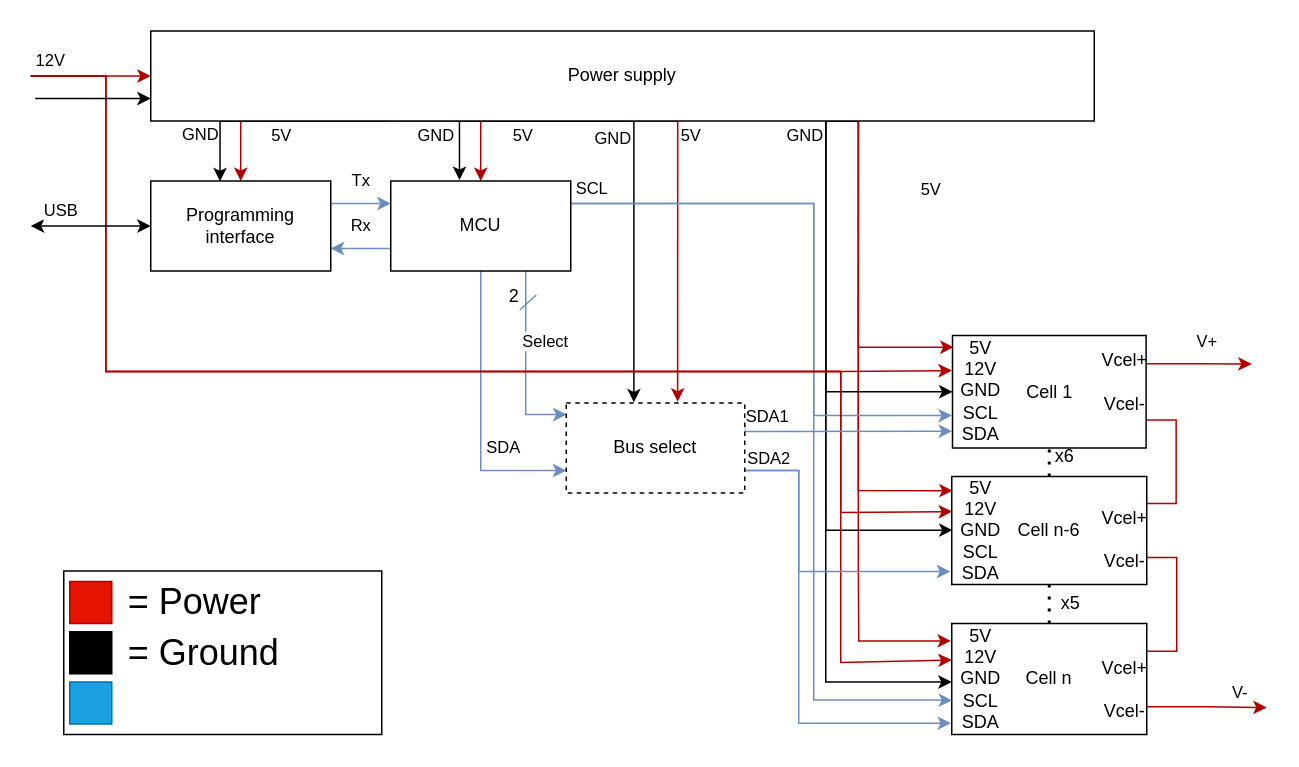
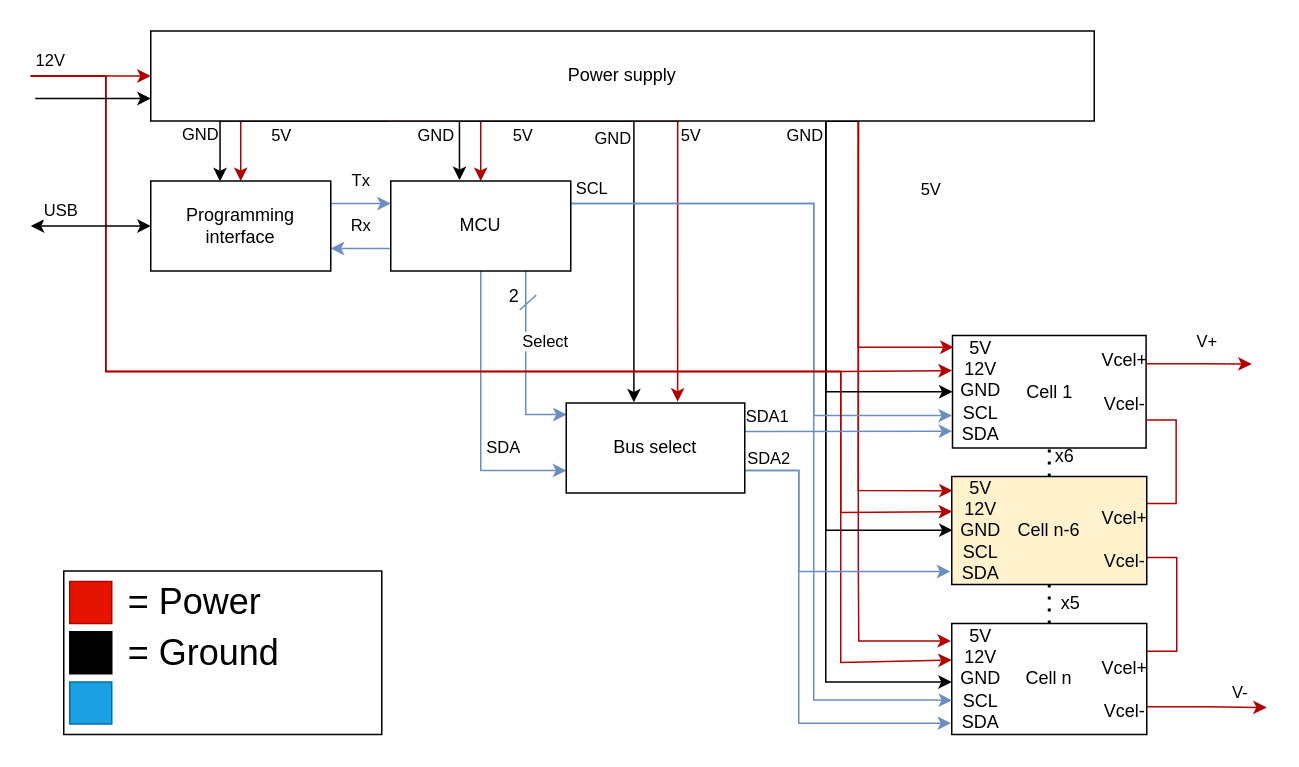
  <mxCell id="0" />
  <mxCell id="1" parent="0" />
  <mxCell id="2" value="" style="group;container=1;" vertex="1" connectable="0" parent="1"><mxGeometry x="634" y="229" width="140" height="69" as="geometry" /></mxCell>
  <mxCell id="3" value="Cell 1" style="rounded=0;whiteSpace=wrap;html=1;" parent="2" vertex="1"><mxGeometry x="0.5" y="-6" width="129.071" height="75" as="geometry" /></mxCell>
  <mxCell id="4" value="Vcel+&lt;br&gt;&lt;br&gt;Vcel-" style="text;html=1;align=center;verticalAlign=middle;resizable=0;points=[];autosize=1;" parent="2" vertex="1"><mxGeometry x="89.857" y="0.25" width="50" height="50" as="geometry" /></mxCell>
  <mxCell id="5" value="5V&lt;br&gt;12V&lt;br&gt;GND&lt;br&gt;SCL&lt;br&gt;SDA" style="text;html=1;align=center;verticalAlign=middle;resizable=0;points=[];autosize=1;" parent="2" vertex="1"><mxGeometry y="-6" width="37" height="74" as="geometry" /></mxCell>
  <mxCell id="6" value="5V" style="edgeStyle=orthogonalEdgeStyle;rounded=0;orthogonalLoop=1;jettySize=auto;html=1;exitX=0.5;exitY=1;exitDx=0;exitDy=0;entryX=0.5;entryY=0;entryDx=0;entryDy=0;startArrow=none;startFill=0;fillColor=#e51400;strokeColor=#B20000;" parent="1" source="18" target="32" edge="1"><mxGeometry x="0.546" y="10" relative="1" as="geometry"><Array as="points"><mxPoint x="160" y="80" /></Array><mxPoint as="offset" /></mxGeometry></mxCell>
  <mxCell id="7" value="5V" style="edgeStyle=orthogonalEdgeStyle;rounded=0;orthogonalLoop=1;jettySize=auto;html=1;exitX=0.75;exitY=1;exitDx=0;exitDy=0;entryX=0.006;entryY=0.104;entryDx=0;entryDy=0;startArrow=none;startFill=0;fillColor=#e51400;strokeColor=#B20000;entryPerimeter=0;" parent="1" source="18" target="3" edge="1"><mxGeometry x="0.852" y="105" relative="1" as="geometry"><mxPoint as="offset" /></mxGeometry></mxCell>
  <mxCell id="8" style="edgeStyle=orthogonalEdgeStyle;rounded=0;orthogonalLoop=1;jettySize=auto;html=1;exitX=0.75;exitY=1;exitDx=0;exitDy=0;entryX=0.005;entryY=0.131;entryDx=0;entryDy=0;startArrow=none;startFill=0;fillColor=#e51400;strokeColor=#B20000;entryPerimeter=0;" parent="1" source="18" target="22" edge="1"><mxGeometry relative="1" as="geometry" /></mxCell>
  <mxCell id="9" style="edgeStyle=orthogonalEdgeStyle;rounded=0;orthogonalLoop=1;jettySize=auto;html=1;exitX=0.75;exitY=1;exitDx=0;exitDy=0;startArrow=none;startFill=0;fillColor=#e51400;strokeColor=#B20000;entryX=-0.004;entryY=0.157;entryDx=0;entryDy=0;entryPerimeter=0;" parent="1" source="18" target="24" edge="1"><mxGeometry relative="1" as="geometry"><Array as="points"><mxPoint x="572" y="374" /><mxPoint x="572" y="428" /></Array><mxPoint x="588" y="390" as="targetPoint" /></mxGeometry></mxCell>
  <mxCell id="10" value="5V" style="edgeStyle=orthogonalEdgeStyle;rounded=0;orthogonalLoop=1;jettySize=auto;html=1;exitX=0.5;exitY=1;exitDx=0;exitDy=0;entryX=0.5;entryY=0;entryDx=0;entryDy=0;startArrow=none;startFill=0;fillColor=#e51400;strokeColor=#B20000;" parent="1" source="18" target="30" edge="1"><mxGeometry x="-0.001" y="10" relative="1" as="geometry"><Array as="points"><mxPoint x="320" y="80" /></Array><mxPoint as="offset" /></mxGeometry></mxCell>
  <mxCell id="11" value="GND" style="edgeStyle=orthogonalEdgeStyle;rounded=0;orthogonalLoop=1;jettySize=auto;html=1;exitX=0.25;exitY=1;exitDx=0;exitDy=0;entryX=0.385;entryY=0.003;entryDx=0;entryDy=0;entryPerimeter=0;" edge="1" parent="1" source="18" target="32"><mxGeometry x="0.469" y="16" relative="1" as="geometry"><Array as="points"><mxPoint x="146" y="80" /></Array><mxPoint x="-29" y="9" as="offset" /></mxGeometry></mxCell>
  <mxCell id="12" value="GND" style="edgeStyle=orthogonalEdgeStyle;rounded=0;orthogonalLoop=1;jettySize=auto;html=1;exitX=0.5;exitY=1;exitDx=0;exitDy=0;entryX=0.382;entryY=-0.01;entryDx=0;entryDy=0;entryPerimeter=0;" edge="1" parent="1" source="18" target="30"><mxGeometry x="0.468" y="19" relative="1" as="geometry"><Array as="points"><mxPoint x="306" y="80" /></Array><mxPoint x="-35" y="10" as="offset" /></mxGeometry></mxCell>
  <mxCell id="13" style="edgeStyle=orthogonalEdgeStyle;rounded=0;orthogonalLoop=1;jettySize=auto;html=1;exitX=0.75;exitY=1;exitDx=0;exitDy=0;entryX=0;entryY=0.5;entryDx=0;entryDy=0;" edge="1" parent="1" source="18" target="3"><mxGeometry relative="1" as="geometry"><Array as="points"><mxPoint x="550" y="80" /><mxPoint x="550" y="261" /></Array></mxGeometry></mxCell>
  <mxCell id="14" style="edgeStyle=orthogonalEdgeStyle;rounded=0;orthogonalLoop=1;jettySize=auto;html=1;exitX=0.75;exitY=1;exitDx=0;exitDy=0;entryX=0.016;entryY=0.497;entryDx=0;entryDy=0;entryPerimeter=0;" edge="1" parent="1" source="18" target="38"><mxGeometry relative="1" as="geometry"><Array as="points"><mxPoint x="550" y="80" /><mxPoint x="550" y="353" /></Array></mxGeometry></mxCell>
  <mxCell id="15" value="GND" style="edgeStyle=orthogonalEdgeStyle;rounded=0;orthogonalLoop=1;jettySize=auto;html=1;exitX=0.75;exitY=1;exitDx=0;exitDy=0;entryX=0;entryY=0.527;entryDx=0;entryDy=0;entryPerimeter=0;" edge="1" parent="1" source="18" target="24"><mxGeometry x="-0.909" y="17" relative="1" as="geometry"><mxPoint x="591" y="455" as="targetPoint" /><Array as="points"><mxPoint x="550" y="80" /><mxPoint x="550" y="454" /></Array><mxPoint x="-31" y="10" as="offset" /></mxGeometry></mxCell>
  <mxCell id="16" value="GND" style="edgeStyle=orthogonalEdgeStyle;rounded=0;orthogonalLoop=1;jettySize=auto;html=1;exitX=0.5;exitY=1;exitDx=0;exitDy=0;entryX=0.379;entryY=-0.007;entryDx=0;entryDy=0;endArrow=classic;endFill=1;entryPerimeter=0;" edge="1" parent="1" source="18" target="45"><mxGeometry x="-0.799" y="-14" relative="1" as="geometry"><Array as="points"><mxPoint x="422" y="80" /></Array><mxPoint as="offset" /></mxGeometry></mxCell>
  <mxCell id="17" value="5V" style="edgeStyle=orthogonalEdgeStyle;rounded=0;orthogonalLoop=1;jettySize=auto;html=1;exitX=0.5;exitY=1;exitDx=0;exitDy=0;entryX=0.624;entryY=-0.015;entryDx=0;entryDy=0;entryPerimeter=0;endArrow=classic;endFill=1;fillColor=#e51400;strokeColor=#B20000;" edge="1" parent="1" source="18" target="45"><mxGeometry x="-0.671" y="-13" relative="1" as="geometry"><Array as="points"><mxPoint x="451" y="80" /></Array><mxPoint x="22" y="10" as="offset" /></mxGeometry></mxCell>
  <mxCell id="18" value="Power supply" style="rounded=0;whiteSpace=wrap;html=1;" parent="1" vertex="1"><mxGeometry x="100" y="20" width="629" height="60" as="geometry" /></mxCell>
  <mxCell id="19" style="edgeStyle=orthogonalEdgeStyle;rounded=0;orthogonalLoop=1;jettySize=auto;html=1;exitX=1;exitY=0.75;exitDx=0;exitDy=0;entryX=1;entryY=0.25;entryDx=0;entryDy=0;startArrow=none;startFill=0;fillColor=#e51400;strokeColor=#B20000;endArrow=none;endFill=0;" parent="1" source="3" target="22" edge="1"><mxGeometry relative="1" as="geometry" /></mxCell>
  <mxCell id="20" value="V+" style="edgeStyle=orthogonalEdgeStyle;rounded=0;orthogonalLoop=1;jettySize=auto;html=1;exitX=1;exitY=0.25;exitDx=0;exitDy=0;startArrow=none;startFill=0;fillColor=#e51400;strokeColor=#B20000;" parent="1" source="3" edge="1"><mxGeometry x="0.143" y="15" relative="1" as="geometry"><mxPoint x="834" y="242" as="targetPoint" /><mxPoint as="offset" /></mxGeometry></mxCell>
  <mxCell id="21" style="edgeStyle=orthogonalEdgeStyle;rounded=0;orthogonalLoop=1;jettySize=auto;html=1;exitX=1;exitY=0.75;exitDx=0;exitDy=0;entryX=1;entryY=0.25;entryDx=0;entryDy=0;startArrow=none;startFill=0;fillColor=#e51400;strokeColor=#B20000;endArrow=none;endFill=0;" parent="1" source="22" target="24" edge="1"><mxGeometry relative="1" as="geometry" /></mxCell>
- <mxCell id="22" value="Cell n-6" style="rounded=0;whiteSpace=wrap;html=1;" parent="1" vertex="1"><mxGeometry x="634" y="317" width="130" height="72" as="geometry" /></mxCell>
+ <mxCell id="22" value="Cell n-6" style="rounded=0;whiteSpace=wrap;html=1;fillColor=#fff2cc;" parent="1" vertex="1"><mxGeometry x="634" y="317" width="130" height="72" as="geometry" /></mxCell>
  <mxCell id="23" value="V-" style="edgeStyle=orthogonalEdgeStyle;rounded=0;orthogonalLoop=1;jettySize=auto;html=1;exitX=1;exitY=0.75;exitDx=0;exitDy=0;startArrow=none;startFill=0;fillColor=#e51400;strokeColor=#B20000;" parent="1" source="24" edge="1"><mxGeometry x="0.547" y="10" relative="1" as="geometry"><mxPoint x="844" y="471" as="targetPoint" /><mxPoint as="offset" /><Array as="points"><mxPoint x="804" y="471" /><mxPoint x="844" y="471" /></Array></mxGeometry></mxCell>
  <mxCell id="24" value="Cell n" style="rounded=0;whiteSpace=wrap;html=1;" parent="1" vertex="1"><mxGeometry x="634" y="415" width="130" height="74" as="geometry" /></mxCell>
  <mxCell id="25" value="Rx" style="edgeStyle=orthogonalEdgeStyle;rounded=0;orthogonalLoop=1;jettySize=auto;html=1;exitX=0;exitY=0.75;exitDx=0;exitDy=0;entryX=1;entryY=0.75;entryDx=0;entryDy=0;startArrow=none;startFill=0;fillColor=#dae8fc;strokeColor=#6c8ebf;" parent="1" source="30" target="32" edge="1"><mxGeometry y="-15" relative="1" as="geometry"><mxPoint as="offset" /></mxGeometry></mxCell>
  <mxCell id="26" style="edgeStyle=orthogonalEdgeStyle;rounded=0;orthogonalLoop=1;jettySize=auto;html=1;exitX=1;exitY=0.25;exitDx=0;exitDy=0;startArrow=none;startFill=0;endArrow=classic;endFill=1;fillColor=#dae8fc;strokeColor=#6c8ebf;entryX=0.002;entryY=0.693;entryDx=0;entryDy=0;entryPerimeter=0;" parent="1" source="30" target="24" edge="1"><mxGeometry relative="1" as="geometry"><Array as="points"><mxPoint x="542" y="135" /><mxPoint x="542" y="466" /><mxPoint x="622" y="466" /></Array><mxPoint x="633" y="466" as="targetPoint" /></mxGeometry></mxCell>
  <mxCell id="27" value="SCL" style="edgeStyle=orthogonalEdgeStyle;rounded=0;orthogonalLoop=1;jettySize=auto;html=1;exitX=1;exitY=0.25;exitDx=0;exitDy=0;startArrow=none;startFill=0;endArrow=classic;endFill=1;fillColor=#dae8fc;strokeColor=#6c8ebf;entryX=-0.003;entryY=0.712;entryDx=0;entryDy=0;entryPerimeter=0;" parent="1" source="30" target="3" edge="1"><mxGeometry x="-0.927" y="10" relative="1" as="geometry"><Array as="points"><mxPoint x="542" y="135" /><mxPoint x="542" y="276" /></Array><mxPoint as="offset" /><mxPoint x="596" y="224" as="targetPoint" /></mxGeometry></mxCell>
  <mxCell id="28" value="SDA" style="edgeStyle=orthogonalEdgeStyle;rounded=0;orthogonalLoop=1;jettySize=auto;html=1;exitX=0.5;exitY=1;exitDx=0;exitDy=0;entryX=0;entryY=0.75;entryDx=0;entryDy=0;endArrow=classic;endFill=1;fillColor=#dae8fc;strokeColor=#6c8ebf;" edge="1" parent="1" source="30" target="45"><mxGeometry x="0.242" y="15" relative="1" as="geometry"><Array as="points"><mxPoint x="320" y="313" /></Array><mxPoint as="offset" /></mxGeometry></mxCell>
  <mxCell id="29" value="Select" style="edgeStyle=orthogonalEdgeStyle;rounded=0;orthogonalLoop=1;jettySize=auto;html=1;exitX=0.75;exitY=1;exitDx=0;exitDy=0;entryX=0.002;entryY=0.128;entryDx=0;entryDy=0;endArrow=classic;endFill=1;entryPerimeter=0;fillColor=#dae8fc;strokeColor=#6c8ebf;" edge="1" parent="1" source="30" target="45"><mxGeometry x="-0.23" y="13" relative="1" as="geometry"><Array as="points"><mxPoint x="350" y="276" /></Array><mxPoint as="offset" /></mxGeometry></mxCell>
  <mxCell id="30" value="MCU" style="rounded=0;whiteSpace=wrap;html=1;" parent="1" vertex="1"><mxGeometry x="260" y="120" width="120" height="60" as="geometry" /></mxCell>
  <mxCell id="31" value="Tx" style="edgeStyle=orthogonalEdgeStyle;rounded=0;orthogonalLoop=1;jettySize=auto;html=1;exitX=1;exitY=0.25;exitDx=0;exitDy=0;entryX=0;entryY=0.25;entryDx=0;entryDy=0;startArrow=none;startFill=0;fillColor=#dae8fc;strokeColor=#6c8ebf;" parent="1" source="32" target="30" edge="1"><mxGeometry y="15" relative="1" as="geometry"><mxPoint as="offset" /></mxGeometry></mxCell>
  <mxCell id="32" value="Programming interface" style="whiteSpace=wrap;html=1;" parent="1" vertex="1"><mxGeometry x="100" y="120" width="120" height="60" as="geometry" /></mxCell>
  <mxCell id="33" value="" style="endArrow=classic;html=1;entryX=0;entryY=0.5;entryDx=0;entryDy=0;fillColor=#e51400;strokeColor=#B20000;" parent="1" target="18" edge="1"><mxGeometry width="50" height="50" relative="1" as="geometry"><mxPoint x="20" y="50" as="sourcePoint" /><mxPoint x="190" y="260" as="targetPoint" /></mxGeometry></mxCell>
  <mxCell id="34" value="12V" style="endArrow=classic;html=1;entryX=-0.003;entryY=0.312;entryDx=0;entryDy=0;fillColor=#e51400;strokeColor=#B20000;rounded=0;entryPerimeter=0;" parent="1" target="3" edge="1"><mxGeometry x="-0.968" y="10" width="50" height="50" relative="1" as="geometry"><mxPoint x="20" y="50" as="sourcePoint" /><mxPoint x="180" y="260" as="targetPoint" /><Array as="points"><mxPoint x="70" y="50" /><mxPoint x="70" y="247" /><mxPoint x="560" y="247" /></Array><mxPoint as="offset" /></mxGeometry></mxCell>
  <mxCell id="35" value="" style="endArrow=classic;html=1;fillColor=#e51400;strokeColor=#B20000;rounded=0;entryX=0;entryY=0.33;entryDx=0;entryDy=0;entryPerimeter=0;" parent="1" target="24" edge="1"><mxGeometry width="50" height="50" relative="1" as="geometry"><mxPoint x="20" y="50" as="sourcePoint" /><mxPoint x="592" y="441" as="targetPoint" /><Array as="points"><mxPoint x="70" y="50" /><mxPoint x="70" y="247" /><mxPoint x="560" y="247" /><mxPoint x="560" y="441" /></Array></mxGeometry></mxCell>
  <mxCell id="36" value="" style="endArrow=classic;html=1;entryX=0.002;entryY=0.325;entryDx=0;entryDy=0;fillColor=#e51400;strokeColor=#B20000;rounded=0;entryPerimeter=0;" parent="1" target="22" edge="1"><mxGeometry width="50" height="50" relative="1" as="geometry"><mxPoint x="20" y="50" as="sourcePoint" /><mxPoint x="180" y="260" as="targetPoint" /><Array as="points"><mxPoint x="70" y="50" /><mxPoint x="70" y="247" /><mxPoint x="560" y="247" /><mxPoint x="560" y="341" /></Array></mxGeometry></mxCell>
  <mxCell id="37" value="USB" style="endArrow=classic;startArrow=classic;html=1;entryX=0;entryY=0.5;entryDx=0;entryDy=0;" parent="1" target="32" edge="1"><mxGeometry x="-0.5" y="10" width="50" height="50" relative="1" as="geometry"><mxPoint x="20" y="150" as="sourcePoint" /><mxPoint x="180" y="260" as="targetPoint" /><mxPoint as="offset" /></mxGeometry></mxCell>
  <mxCell id="38" value="5V&lt;br&gt;12V&lt;br&gt;GND&lt;br&gt;SCL&lt;br&gt;SDA" style="text;html=1;align=center;verticalAlign=middle;resizable=0;points=[];autosize=1;" parent="1" vertex="1"><mxGeometry x="634" y="316" width="37" height="74" as="geometry" /></mxCell>
  <mxCell id="39" value="5V&lt;br&gt;12V&lt;br&gt;GND&lt;br&gt;SCL&lt;br&gt;SDA" style="text;html=1;align=center;verticalAlign=middle;resizable=0;points=[];autosize=1;" parent="1" vertex="1"><mxGeometry x="634" y="415" width="37" height="74" as="geometry" /></mxCell>
  <mxCell id="40" value="Vcel+&lt;br&gt;&lt;br&gt;Vcel-" style="text;html=1;align=center;verticalAlign=middle;resizable=0;points=[];autosize=1;" parent="1" vertex="1"><mxGeometry x="724" y="334" width="50" height="50" as="geometry" /></mxCell>
  <mxCell id="41" value="Vcel+&lt;br&gt;&lt;br&gt;Vcel-" style="text;html=1;align=center;verticalAlign=middle;resizable=0;points=[];autosize=1;" parent="1" vertex="1"><mxGeometry x="724" y="434" width="50" height="50" as="geometry" /></mxCell>
  <mxCell id="42" value="SDA1" style="edgeStyle=orthogonalEdgeStyle;rounded=0;orthogonalLoop=1;jettySize=auto;html=1;exitX=1;exitY=0.25;exitDx=0;exitDy=0;entryX=0.007;entryY=0.862;entryDx=0;entryDy=0;entryPerimeter=0;endArrow=classic;endFill=1;fillColor=#dae8fc;strokeColor=#6c8ebf;" edge="1" parent="1" source="45" target="5"><mxGeometry x="-0.685" y="10" relative="1" as="geometry"><Array as="points"><mxPoint x="494" y="287" /><mxPoint x="550" y="287" /></Array><mxPoint as="offset" /></mxGeometry></mxCell>
  <mxCell id="43" style="edgeStyle=orthogonalEdgeStyle;rounded=0;orthogonalLoop=1;jettySize=auto;html=1;exitX=1;exitY=0.75;exitDx=0;exitDy=0;entryX=-0.027;entryY=0.869;entryDx=0;entryDy=0;entryPerimeter=0;endArrow=classic;endFill=1;fillColor=#dae8fc;strokeColor=#6c8ebf;" edge="1" parent="1" source="45" target="38"><mxGeometry relative="1" as="geometry"><Array as="points"><mxPoint x="532" y="313" /><mxPoint x="532" y="380" /></Array></mxGeometry></mxCell>
  <mxCell id="44" value="SDA2" style="edgeStyle=orthogonalEdgeStyle;rounded=0;orthogonalLoop=1;jettySize=auto;html=1;exitX=1;exitY=0.75;exitDx=0;exitDy=0;entryX=-0.012;entryY=0.898;entryDx=0;entryDy=0;entryPerimeter=0;endArrow=classic;endFill=1;fillColor=#dae8fc;strokeColor=#6c8ebf;" edge="1" parent="1" source="45" target="39"><mxGeometry x="-0.895" y="8" relative="1" as="geometry"><Array as="points"><mxPoint x="532" y="313" /><mxPoint x="532" y="481" /></Array><mxPoint as="offset" /></mxGeometry></mxCell>
- <mxCell id="45" value="Bus select" style="rounded=0;whiteSpace=wrap;html=1;dashed=1;" parent="1" vertex="1"><mxGeometry x="377" y="268" width="119" height="60" as="geometry" /></mxCell>
+ <mxCell id="45" value="Bus select" style="rounded=0;whiteSpace=wrap;html=1;" parent="1" vertex="1"><mxGeometry x="377" y="268" width="119" height="60" as="geometry" /></mxCell>
  <mxCell id="46" value="" style="endArrow=none;html=1;fillColor=#dae8fc;strokeColor=#6c8ebf;" parent="1" edge="1"><mxGeometry width="50" height="50" relative="1" as="geometry"><mxPoint x="346" y="206" as="sourcePoint" /><mxPoint x="357" y="196" as="targetPoint" /></mxGeometry></mxCell>
  <mxCell id="47" value="2" style="text;html=1;align=center;verticalAlign=middle;resizable=0;points=[];autosize=1;" parent="1" vertex="1"><mxGeometry x="333" y="188" width="17" height="18" as="geometry" /></mxCell>
  <mxCell id="48" value="x6" style="text;html=1;align=center;verticalAlign=middle;resizable=0;points=[];autosize=1;" parent="1" vertex="1"><mxGeometry x="697" y="295" width="23" height="18" as="geometry" /></mxCell>
  <mxCell id="49" value="" style="endArrow=none;dashed=1;html=1;dashPattern=1 3;strokeWidth=2;entryX=0.5;entryY=1;entryDx=0;entryDy=0;exitX=0.5;exitY=0;exitDx=0;exitDy=0;" parent="1" source="24" target="22" edge="1"><mxGeometry width="50" height="50" relative="1" as="geometry"><mxPoint x="551" y="441" as="sourcePoint" /><mxPoint x="601" y="391" as="targetPoint" /></mxGeometry></mxCell>
  <mxCell id="50" value="" style="endArrow=none;dashed=1;html=1;dashPattern=1 3;strokeWidth=2;entryX=0.5;entryY=1;entryDx=0;entryDy=0;exitX=0.5;exitY=0;exitDx=0;exitDy=0;" parent="1" source="22" target="3" edge="1"><mxGeometry width="50" height="50" relative="1" as="geometry"><mxPoint x="615" y="439" as="sourcePoint" /><mxPoint x="665" y="389" as="targetPoint" /></mxGeometry></mxCell>
  <mxCell id="51" value="x5" style="text;html=1;align=center;verticalAlign=middle;resizable=0;points=[];autosize=1;" parent="1" vertex="1"><mxGeometry x="701" y="393" width="23" height="18" as="geometry" /></mxCell>
  <mxCell id="52" value="" style="endArrow=classic;html=1;entryX=0;entryY=0.75;entryDx=0;entryDy=0;" edge="1" parent="1" target="18"><mxGeometry width="50" height="50" relative="1" as="geometry"><mxPoint x="23" y="65" as="sourcePoint" /><mxPoint x="447" y="395" as="targetPoint" /></mxGeometry></mxCell>
  <mxCell id="53" value="" style="group" vertex="1" connectable="0" parent="1"><mxGeometry x="42" y="380" width="212" height="109" as="geometry" /></mxCell>
  <mxCell id="54" value="" style="rounded=0;whiteSpace=wrap;html=1;" vertex="1" parent="53"><mxGeometry width="212" height="109" as="geometry" /></mxCell>
  <mxCell id="55" value="" style="whiteSpace=wrap;html=1;aspect=fixed;fillColor=#e51400;strokeColor=#B20000;fontColor=#ffffff;" vertex="1" parent="53"><mxGeometry x="4" y="7" width="28" height="28" as="geometry" /></mxCell>
  <mxCell id="56" value="" style="whiteSpace=wrap;html=1;aspect=fixed;fillColor=#000000;" vertex="1" parent="53"><mxGeometry x="4" y="40.5" width="28" height="28" as="geometry" /></mxCell>
  <mxCell id="57" value="" style="whiteSpace=wrap;html=1;aspect=fixed;fillColor=#1ba1e2;strokeColor=#006EAF;fontColor=#ffffff;" vertex="1" parent="53"><mxGeometry x="4" y="74" width="28" height="28" as="geometry" /></mxCell>
  <mxCell id="58" value="&lt;font style=&quot;font-size: 24px&quot;&gt;= Power&lt;/font&gt;" style="text;html=1;align=center;verticalAlign=middle;resizable=0;points=[];autosize=1;" vertex="1" parent="53"><mxGeometry x="37" y="10" width="99" height="22" as="geometry" /></mxCell>
  <mxCell id="59" value="&lt;font style=&quot;font-size: 24px&quot;&gt;= Ground&lt;/font&gt;" style="text;html=1;align=center;verticalAlign=middle;resizable=0;points=[];autosize=1;" vertex="1" parent="53"><mxGeometry x="37" y="43.5" width="111" height="22" as="geometry" /></mxCell>
